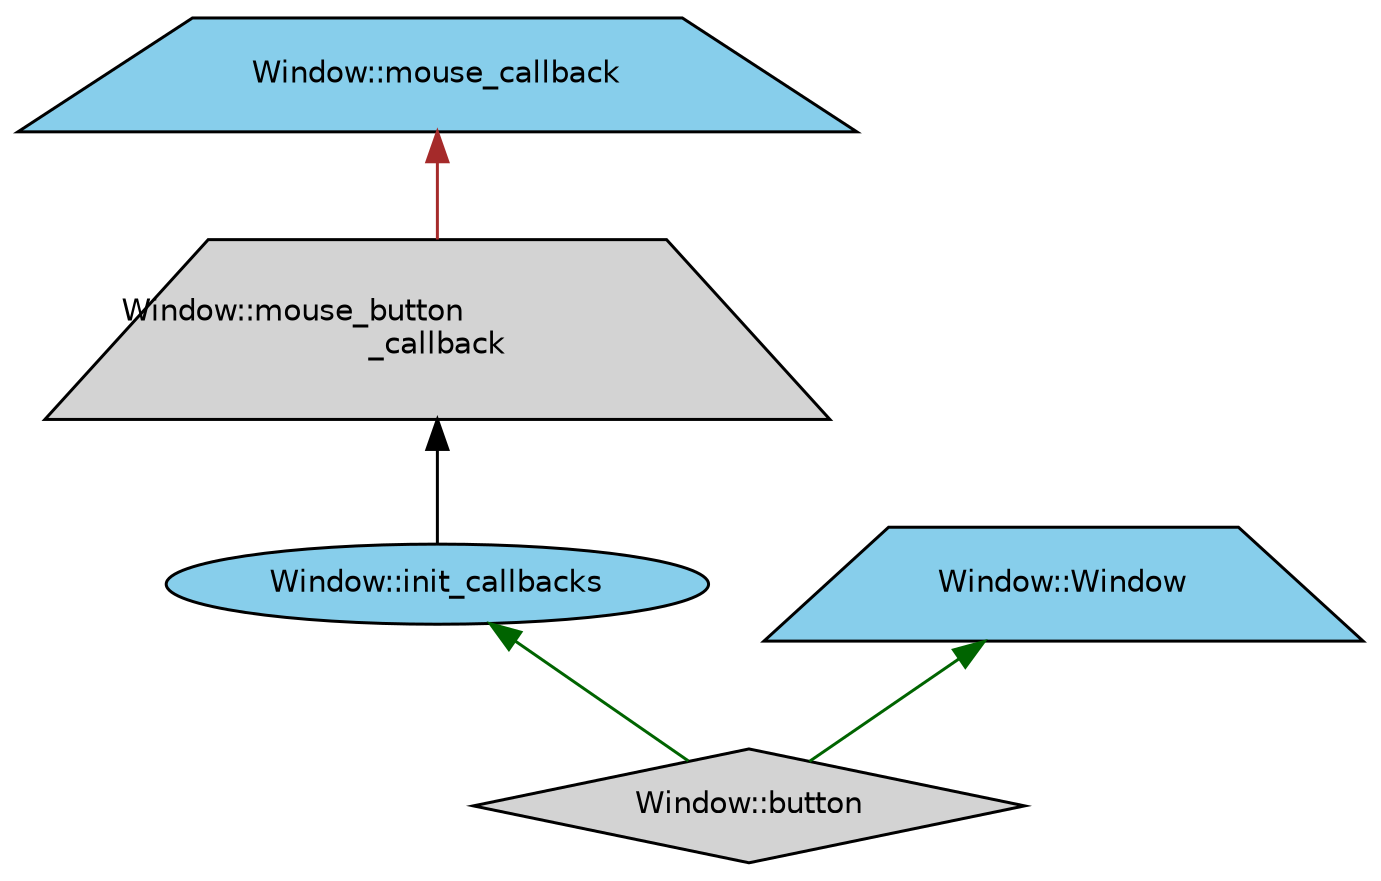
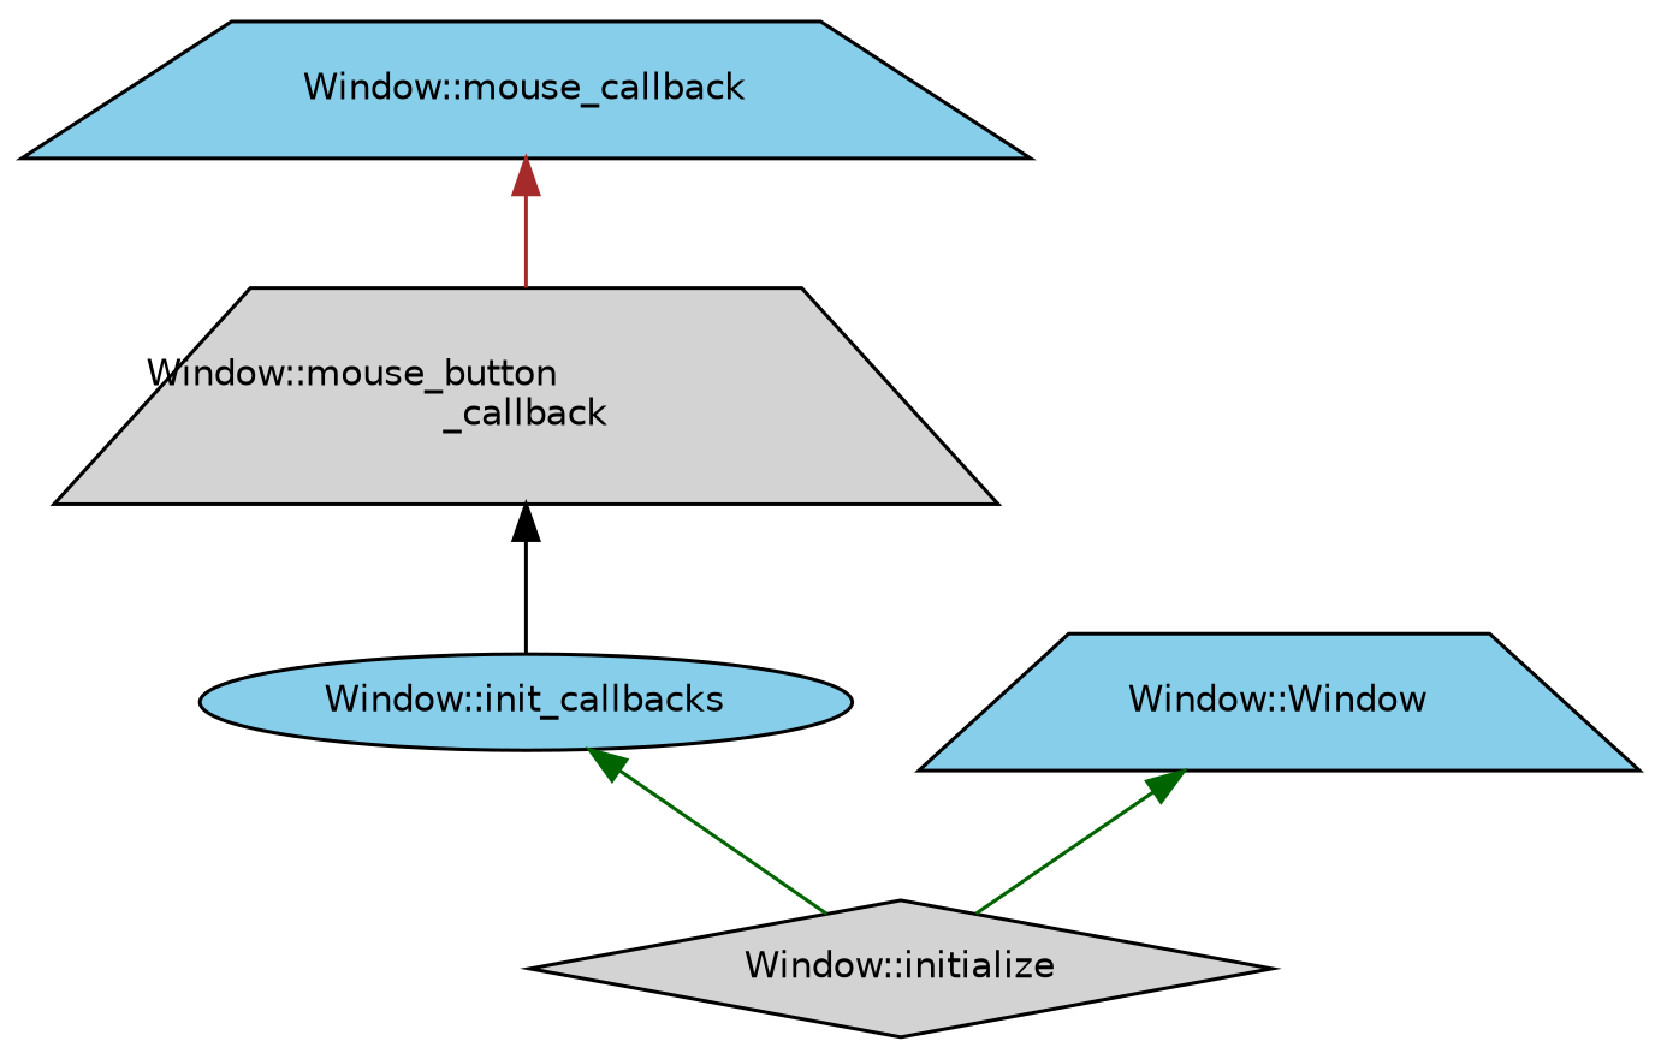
  digraph {
    rankdir=TB
    node [color=black fillcolor=skyblue fontname=Helvetica fontsize=10 shape=trapezium style=filled]
    edge [color=darkgreen dir=back fontname=Helvetica fontsize=10 labelfontname=Helvetica labelfontsize=10 style=solid]
    n1 [fontcolor=black height=0.2 label="Window::mouse_callback" width=0.4]
    n2 [fillcolor=lightgrey height=0.2 label="Window::mouse_button\l_callback" width=0.4]
    n3 [height=0.2 label="Window::init_callbacks" shape=ellipse width=0.4]
-   n4 [fillcolor=lightgrey height=0.2 label="Window::button" shape=diamond width=0.4]
+   n4 [fillcolor=lightgrey height=0.2 label="Window::initialize" shape=diamond width=0.4]
    n5 [height=0.2 label="Window::Window" width=0.4]
    n1 -> n2 [color=brown]
    n2 -> n3 [color=black]
    n3 -> n4
    n5 -> n4
  }
